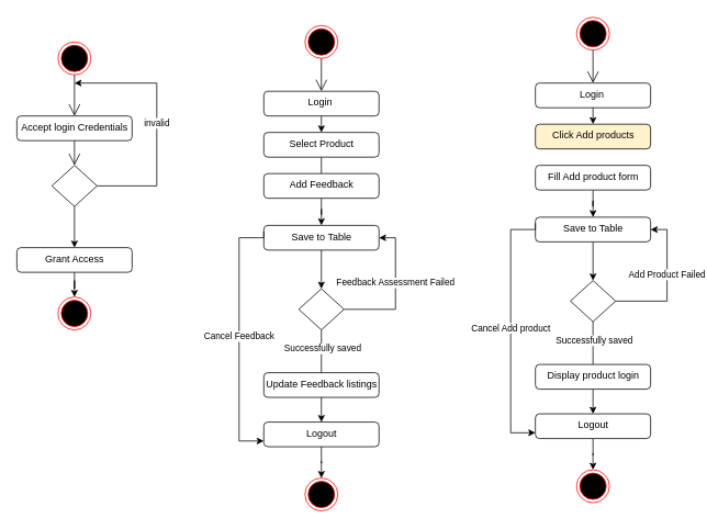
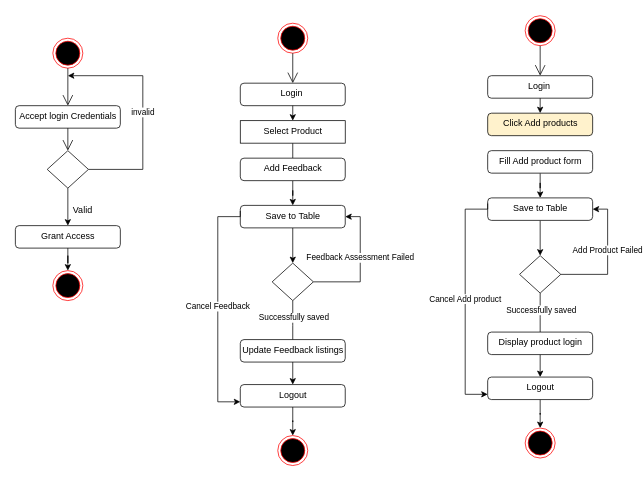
  <mxCell id="0" />
  <mxCell id="1" parent="0" />
  <mxCell id="2" value="" style="ellipse;html=1;shape=endState;fillColor=#000000;strokeColor=#ff0000;" parent="1" vertex="1"><mxGeometry x="70" y="50" width="40" height="40" as="geometry" /></mxCell>
  <mxCell id="3" value="" style="endArrow=open;endFill=1;endSize=12;html=1;exitX=0.5;exitY=1;exitDx=0;exitDy=0;entryX=0.5;entryY=0;entryDx=0;entryDy=0;" parent="1" source="2" target="4" edge="1"><mxGeometry width="160" relative="1" as="geometry"><mxPoint x="10" y="190" as="sourcePoint" /><mxPoint x="90" y="140" as="targetPoint" /></mxGeometry></mxCell>
  <mxCell id="4" value="Accept login Credentials" style="html=1;align=center;verticalAlign=top;rounded=1;absoluteArcSize=1;arcSize=10;dashed=0;" parent="1" vertex="1"><mxGeometry x="20" y="140" width="140" height="30" as="geometry" /></mxCell>
  <mxCell id="5" value="invalid" style="edgeStyle=orthogonalEdgeStyle;rounded=0;orthogonalLoop=1;jettySize=auto;html=1;exitX=1;exitY=0.5;exitDx=0;exitDy=0;" parent="1" source="7" edge="1"><mxGeometry relative="1" as="geometry"><mxPoint x="90" y="100" as="targetPoint" /><Array as="points"><mxPoint x="190" y="225" /><mxPoint x="190" y="100" /></Array></mxGeometry></mxCell>
  <mxCell id="6" style="edgeStyle=orthogonalEdgeStyle;rounded=0;orthogonalLoop=1;jettySize=auto;html=1;exitX=0.5;exitY=1;exitDx=0;exitDy=0;entryX=0.5;entryY=0;entryDx=0;entryDy=0;" parent="1" source="7" target="11" edge="1"><mxGeometry relative="1" as="geometry" /></mxCell>
  <mxCell id="7" value="" style="rhombus;" parent="1" vertex="1"><mxGeometry x="62.5" y="200" width="55" height="50" as="geometry" /></mxCell>
  <mxCell id="8" value="" style="endArrow=open;endFill=1;endSize=12;html=1;entryX=0.5;entryY=0;entryDx=0;entryDy=0;" parent="1" source="4" target="7" edge="1"><mxGeometry width="160" relative="1" as="geometry"><mxPoint x="90" y="240" as="sourcePoint" /><mxPoint x="90" y="290" as="targetPoint" /></mxGeometry></mxCell>
+ <mxCell id="9" value="Valid" style="text;html=1;strokeColor=none;fillColor=none;align=center;verticalAlign=middle;whiteSpace=wrap;rounded=0;" parent="1" vertex="1"><mxGeometry x="90" y="270" width="40" height="20" as="geometry" /></mxCell>
  <mxCell id="10" style="edgeStyle=orthogonalEdgeStyle;rounded=0;orthogonalLoop=1;jettySize=auto;html=1;exitX=0.5;exitY=1;exitDx=0;exitDy=0;" parent="1" source="11" target="12" edge="1"><mxGeometry relative="1" as="geometry" /></mxCell>
  <mxCell id="11" value="Grant Access" style="html=1;align=center;verticalAlign=top;rounded=1;absoluteArcSize=1;arcSize=10;dashed=0;" parent="1" vertex="1"><mxGeometry x="20" y="300" width="140" height="30" as="geometry" /></mxCell>
  <mxCell id="12" value="" style="ellipse;html=1;shape=endState;fillColor=#000000;strokeColor=#ff0000;" parent="1" vertex="1"><mxGeometry x="70" y="360" width="40" height="40" as="geometry" /></mxCell>
  <mxCell id="13" value="" style="ellipse;html=1;shape=endState;fillColor=#000000;strokeColor=#ff0000;" parent="1" vertex="1"><mxGeometry x="370" y="30" width="40" height="40" as="geometry" /></mxCell>
  <mxCell id="14" value="" style="endArrow=open;endFill=1;endSize=12;html=1;exitX=0.5;exitY=1;exitDx=0;exitDy=0;entryX=0.5;entryY=0;entryDx=0;entryDy=0;" parent="1" source="13" target="16" edge="1"><mxGeometry width="160" relative="1" as="geometry"><mxPoint x="310" y="190" as="sourcePoint" /><mxPoint x="390" y="140" as="targetPoint" /></mxGeometry></mxCell>
  <mxCell id="15" style="edgeStyle=orthogonalEdgeStyle;rounded=0;orthogonalLoop=1;jettySize=auto;html=1;exitX=0.5;exitY=1;exitDx=0;exitDy=0;" parent="1" source="32" target="26" edge="1"><mxGeometry relative="1" as="geometry"><mxPoint x="390" y="220.01" as="sourcePoint" /></mxGeometry></mxCell>
  <mxCell id="16" value="Login&amp;nbsp;" style="html=1;align=center;verticalAlign=top;rounded=1;absoluteArcSize=1;arcSize=10;dashed=0;" parent="1" vertex="1"><mxGeometry x="320" y="110" width="140" height="30" as="geometry" /></mxCell>
  <mxCell id="17" value="Feedback Assessment Failed" style="edgeStyle=orthogonalEdgeStyle;rounded=0;orthogonalLoop=1;jettySize=auto;html=1;exitX=1;exitY=0.5;exitDx=0;exitDy=0;entryX=1;entryY=0.5;entryDx=0;entryDy=0;" parent="1" source="20" target="26" edge="1"><mxGeometry x="0.117" relative="1" as="geometry"><mxPoint x="580" y="303" as="targetPoint" /><Array as="points"><mxPoint x="480" y="375" /><mxPoint x="480" y="288" /></Array><mxPoint as="offset" /></mxGeometry></mxCell>
  <mxCell id="18" style="edgeStyle=orthogonalEdgeStyle;rounded=0;orthogonalLoop=1;jettySize=auto;html=1;exitX=0.5;exitY=1;exitDx=0;exitDy=0;entryX=0.5;entryY=0;entryDx=0;entryDy=0;" parent="1" source="20" target="23" edge="1"><mxGeometry relative="1" as="geometry"><Array as="points"><mxPoint x="390" y="433" /><mxPoint x="390" y="463" /><mxPoint x="390" y="463" /></Array></mxGeometry></mxCell>
  <mxCell id="19" value="&amp;nbsp;Successfully saved" style="edgeLabel;html=1;align=center;verticalAlign=middle;resizable=0;points=[];" parent="18" vertex="1" connectable="0"><mxGeometry x="-0.4" y="-1" relative="1" as="geometry"><mxPoint as="offset" /></mxGeometry></mxCell>
  <mxCell id="20" value="" style="rhombus;" parent="1" vertex="1"><mxGeometry x="362.5" y="350" width="55" height="50" as="geometry" /></mxCell>
  <mxCell id="21" style="edgeStyle=orthogonalEdgeStyle;rounded=0;orthogonalLoop=1;jettySize=auto;html=1;exitX=0.5;exitY=1;exitDx=0;exitDy=0;" parent="1" source="27" target="24" edge="1"><mxGeometry relative="1" as="geometry"><mxPoint x="385" y="582" as="sourcePoint" /></mxGeometry></mxCell>
  <mxCell id="22" style="edgeStyle=orthogonalEdgeStyle;rounded=0;orthogonalLoop=1;jettySize=auto;html=1;exitX=0.5;exitY=1;exitDx=0;exitDy=0;entryX=0.5;entryY=0;entryDx=0;entryDy=0;" parent="1" source="23" target="27" edge="1"><mxGeometry relative="1" as="geometry" /></mxCell>
  <mxCell id="23" value="Update Feedback listings" style="html=1;align=center;verticalAlign=top;rounded=1;absoluteArcSize=1;arcSize=10;dashed=0;" parent="1" vertex="1"><mxGeometry x="320" y="452" width="140" height="30" as="geometry" /></mxCell>
  <mxCell id="24" value="" style="ellipse;html=1;shape=endState;fillColor=#000000;strokeColor=#ff0000;" parent="1" vertex="1"><mxGeometry x="370" y="580" width="40" height="40" as="geometry" /></mxCell>
  <mxCell id="25" style="edgeStyle=orthogonalEdgeStyle;rounded=0;orthogonalLoop=1;jettySize=auto;html=1;exitX=0.5;exitY=1;exitDx=0;exitDy=0;entryX=0.5;entryY=0;entryDx=0;entryDy=0;" parent="1" source="26" target="20" edge="1"><mxGeometry relative="1" as="geometry" /></mxCell>
  <mxCell id="26" value="Save to Table" style="html=1;align=center;verticalAlign=top;rounded=1;absoluteArcSize=1;arcSize=10;dashed=0;" parent="1" vertex="1"><mxGeometry x="320" y="273" width="140" height="30" as="geometry" /></mxCell>
  <mxCell id="27" value="Logout" style="html=1;align=center;verticalAlign=top;rounded=1;absoluteArcSize=1;arcSize=10;dashed=0;" parent="1" vertex="1"><mxGeometry x="320" y="512" width="140" height="30" as="geometry" /></mxCell>
  <mxCell id="28" value="Cancel Feedback" style="edgeStyle=orthogonalEdgeStyle;rounded=0;orthogonalLoop=1;jettySize=auto;html=1;exitX=0;exitY=0.25;exitDx=0;exitDy=0;" parent="1" source="26" target="27" edge="1"><mxGeometry relative="1" as="geometry"><mxPoint x="270" y="483" as="targetPoint" /><Array as="points"><mxPoint x="320" y="288" /><mxPoint x="290" y="288" /><mxPoint x="290" y="535" /></Array><mxPoint x="427.5" y="408" as="sourcePoint" /></mxGeometry></mxCell>
  <mxCell id="29" style="edgeStyle=orthogonalEdgeStyle;rounded=0;orthogonalLoop=1;jettySize=auto;html=1;exitX=0.5;exitY=1;exitDx=0;exitDy=0;entryX=0.5;entryY=0;entryDx=0;entryDy=0;endArrow=none;" parent="1" source="30" target="32" edge="1"><mxGeometry relative="1" as="geometry"><mxPoint x="391" y="163" as="sourcePoint" /><mxPoint x="430" y="220" as="targetPoint" /></mxGeometry></mxCell>
- <mxCell id="30" value="Select Product" style="html=1;align=center;verticalAlign=top;rounded=1;absoluteArcSize=1;arcSize=10;dashed=0;" parent="1" vertex="1"><mxGeometry x="320" y="160" width="140" height="30" as="geometry" /></mxCell>
+ <mxCell id="30" value="Select Product" style="html=1;align=center;verticalAlign=top;absoluteArcSize=1;arcSize=10;dashed=0;rounded=0;" parent="1" vertex="1"><mxGeometry x="320" y="160" width="140" height="30" as="geometry" /></mxCell>
  <mxCell id="31" style="edgeStyle=orthogonalEdgeStyle;rounded=0;orthogonalLoop=1;jettySize=auto;html=1;exitX=0.5;exitY=1;exitDx=0;exitDy=0;entryX=0.5;entryY=0;entryDx=0;entryDy=0;" parent="1" source="16" target="30" edge="1"><mxGeometry relative="1" as="geometry"><mxPoint x="400" y="60" as="sourcePoint" /><mxPoint x="400" y="220" as="targetPoint" /></mxGeometry></mxCell>
  <mxCell id="32" value="Add Feedback" style="html=1;align=center;verticalAlign=top;rounded=1;absoluteArcSize=1;arcSize=10;dashed=0;" parent="1" vertex="1"><mxGeometry x="320" y="210" width="140" height="30" as="geometry" /></mxCell>
  <mxCell id="33" value="" style="ellipse;html=1;shape=endState;fillColor=#000000;strokeColor=#ff0000;" vertex="1" parent="1"><mxGeometry x="700" y="20" width="40" height="40" as="geometry" /></mxCell>
  <mxCell id="34" value="" style="endArrow=open;endFill=1;endSize=12;html=1;exitX=0.5;exitY=1;exitDx=0;exitDy=0;entryX=0.5;entryY=0;entryDx=0;entryDy=0;" edge="1" parent="1" source="33" target="36"><mxGeometry width="160" relative="1" as="geometry"><mxPoint x="640" y="180" as="sourcePoint" /><mxPoint x="720" y="130" as="targetPoint" /></mxGeometry></mxCell>
  <mxCell id="35" style="edgeStyle=orthogonalEdgeStyle;rounded=0;orthogonalLoop=1;jettySize=auto;html=1;exitX=0.5;exitY=1;exitDx=0;exitDy=0;" edge="1" parent="1" source="51" target="46"><mxGeometry relative="1" as="geometry"><mxPoint x="720" y="210.01" as="sourcePoint" /></mxGeometry></mxCell>
  <mxCell id="36" value="Login&amp;nbsp;" style="html=1;align=center;verticalAlign=top;rounded=1;absoluteArcSize=1;arcSize=10;dashed=0;" vertex="1" parent="1"><mxGeometry x="650" y="100" width="140" height="30" as="geometry" /></mxCell>
  <mxCell id="37" value="Add Product Failed" style="edgeStyle=orthogonalEdgeStyle;rounded=0;orthogonalLoop=1;jettySize=auto;html=1;exitX=1;exitY=0.5;exitDx=0;exitDy=0;entryX=1;entryY=0.5;entryDx=0;entryDy=0;" edge="1" parent="1" source="40" target="46"><mxGeometry x="0.117" relative="1" as="geometry"><mxPoint x="910" y="293" as="targetPoint" /><Array as="points"><mxPoint x="810" y="365" /><mxPoint x="810" y="278" /></Array><mxPoint as="offset" /></mxGeometry></mxCell>
  <mxCell id="38" style="edgeStyle=orthogonalEdgeStyle;rounded=0;orthogonalLoop=1;jettySize=auto;html=1;exitX=0.5;exitY=1;exitDx=0;exitDy=0;entryX=0.5;entryY=0;entryDx=0;entryDy=0;" edge="1" parent="1" source="40" target="43"><mxGeometry relative="1" as="geometry"><Array as="points"><mxPoint x="720" y="423" /><mxPoint x="720" y="453" /><mxPoint x="720" y="453" /></Array></mxGeometry></mxCell>
  <mxCell id="39" value="&amp;nbsp;Successfully saved" style="edgeLabel;html=1;align=center;verticalAlign=middle;resizable=0;points=[];" vertex="1" connectable="0" parent="38"><mxGeometry x="-0.4" y="-1" relative="1" as="geometry"><mxPoint as="offset" /></mxGeometry></mxCell>
  <mxCell id="40" value="" style="rhombus;" vertex="1" parent="1"><mxGeometry x="692.5" y="340" width="55" height="50" as="geometry" /></mxCell>
  <mxCell id="41" style="edgeStyle=orthogonalEdgeStyle;rounded=0;orthogonalLoop=1;jettySize=auto;html=1;exitX=0.5;exitY=1;exitDx=0;exitDy=0;" edge="1" parent="1" source="47" target="44"><mxGeometry relative="1" as="geometry"><mxPoint x="715" y="572" as="sourcePoint" /></mxGeometry></mxCell>
  <mxCell id="42" style="edgeStyle=orthogonalEdgeStyle;rounded=0;orthogonalLoop=1;jettySize=auto;html=1;exitX=0.5;exitY=1;exitDx=0;exitDy=0;entryX=0.5;entryY=0;entryDx=0;entryDy=0;" edge="1" parent="1" source="43" target="47"><mxGeometry relative="1" as="geometry" /></mxCell>
  <mxCell id="43" value="Display product login" style="html=1;align=center;verticalAlign=top;rounded=1;absoluteArcSize=1;arcSize=10;dashed=0;" vertex="1" parent="1"><mxGeometry x="650" y="442" width="140" height="30" as="geometry" /></mxCell>
  <mxCell id="44" value="" style="ellipse;html=1;shape=endState;fillColor=#000000;strokeColor=#ff0000;" vertex="1" parent="1"><mxGeometry x="700" y="570" width="40" height="40" as="geometry" /></mxCell>
  <mxCell id="45" style="edgeStyle=orthogonalEdgeStyle;rounded=0;orthogonalLoop=1;jettySize=auto;html=1;exitX=0.5;exitY=1;exitDx=0;exitDy=0;entryX=0.5;entryY=0;entryDx=0;entryDy=0;" edge="1" parent="1" source="46" target="40"><mxGeometry relative="1" as="geometry" /></mxCell>
  <mxCell id="46" value="Save to Table" style="html=1;align=center;verticalAlign=top;rounded=1;absoluteArcSize=1;arcSize=10;dashed=0;" vertex="1" parent="1"><mxGeometry x="650" y="263" width="140" height="30" as="geometry" /></mxCell>
  <mxCell id="47" value="Logout" style="html=1;align=center;verticalAlign=top;rounded=1;absoluteArcSize=1;arcSize=10;dashed=0;" vertex="1" parent="1"><mxGeometry x="650" y="502" width="140" height="30" as="geometry" /></mxCell>
  <mxCell id="48" value="Cancel Add product" style="edgeStyle=orthogonalEdgeStyle;rounded=0;orthogonalLoop=1;jettySize=auto;html=1;exitX=0;exitY=0.25;exitDx=0;exitDy=0;" edge="1" parent="1" source="46" target="47"><mxGeometry relative="1" as="geometry"><mxPoint x="600" y="473" as="targetPoint" /><Array as="points"><mxPoint x="650" y="278" /><mxPoint x="620" y="278" /><mxPoint x="620" y="525" /></Array><mxPoint x="757.5" y="398" as="sourcePoint" /></mxGeometry></mxCell>
  <mxCell id="49" value="Click Add products" style="html=1;align=center;verticalAlign=top;rounded=1;absoluteArcSize=1;arcSize=10;dashed=0;fillColor=#fff2cc;" vertex="1" parent="1"><mxGeometry x="650" y="150" width="140" height="30" as="geometry" /></mxCell>
  <mxCell id="50" style="edgeStyle=orthogonalEdgeStyle;rounded=0;orthogonalLoop=1;jettySize=auto;html=1;exitX=0.5;exitY=1;exitDx=0;exitDy=0;entryX=0.5;entryY=0;entryDx=0;entryDy=0;" edge="1" parent="1" source="36" target="49"><mxGeometry relative="1" as="geometry"><mxPoint x="730" y="50" as="sourcePoint" /><mxPoint x="730" y="210" as="targetPoint" /></mxGeometry></mxCell>
  <mxCell id="51" value="Fill Add product form" style="html=1;align=center;verticalAlign=top;rounded=1;absoluteArcSize=1;arcSize=10;dashed=0;" vertex="1" parent="1"><mxGeometry x="650" y="200" width="140" height="30" as="geometry" /></mxCell>
